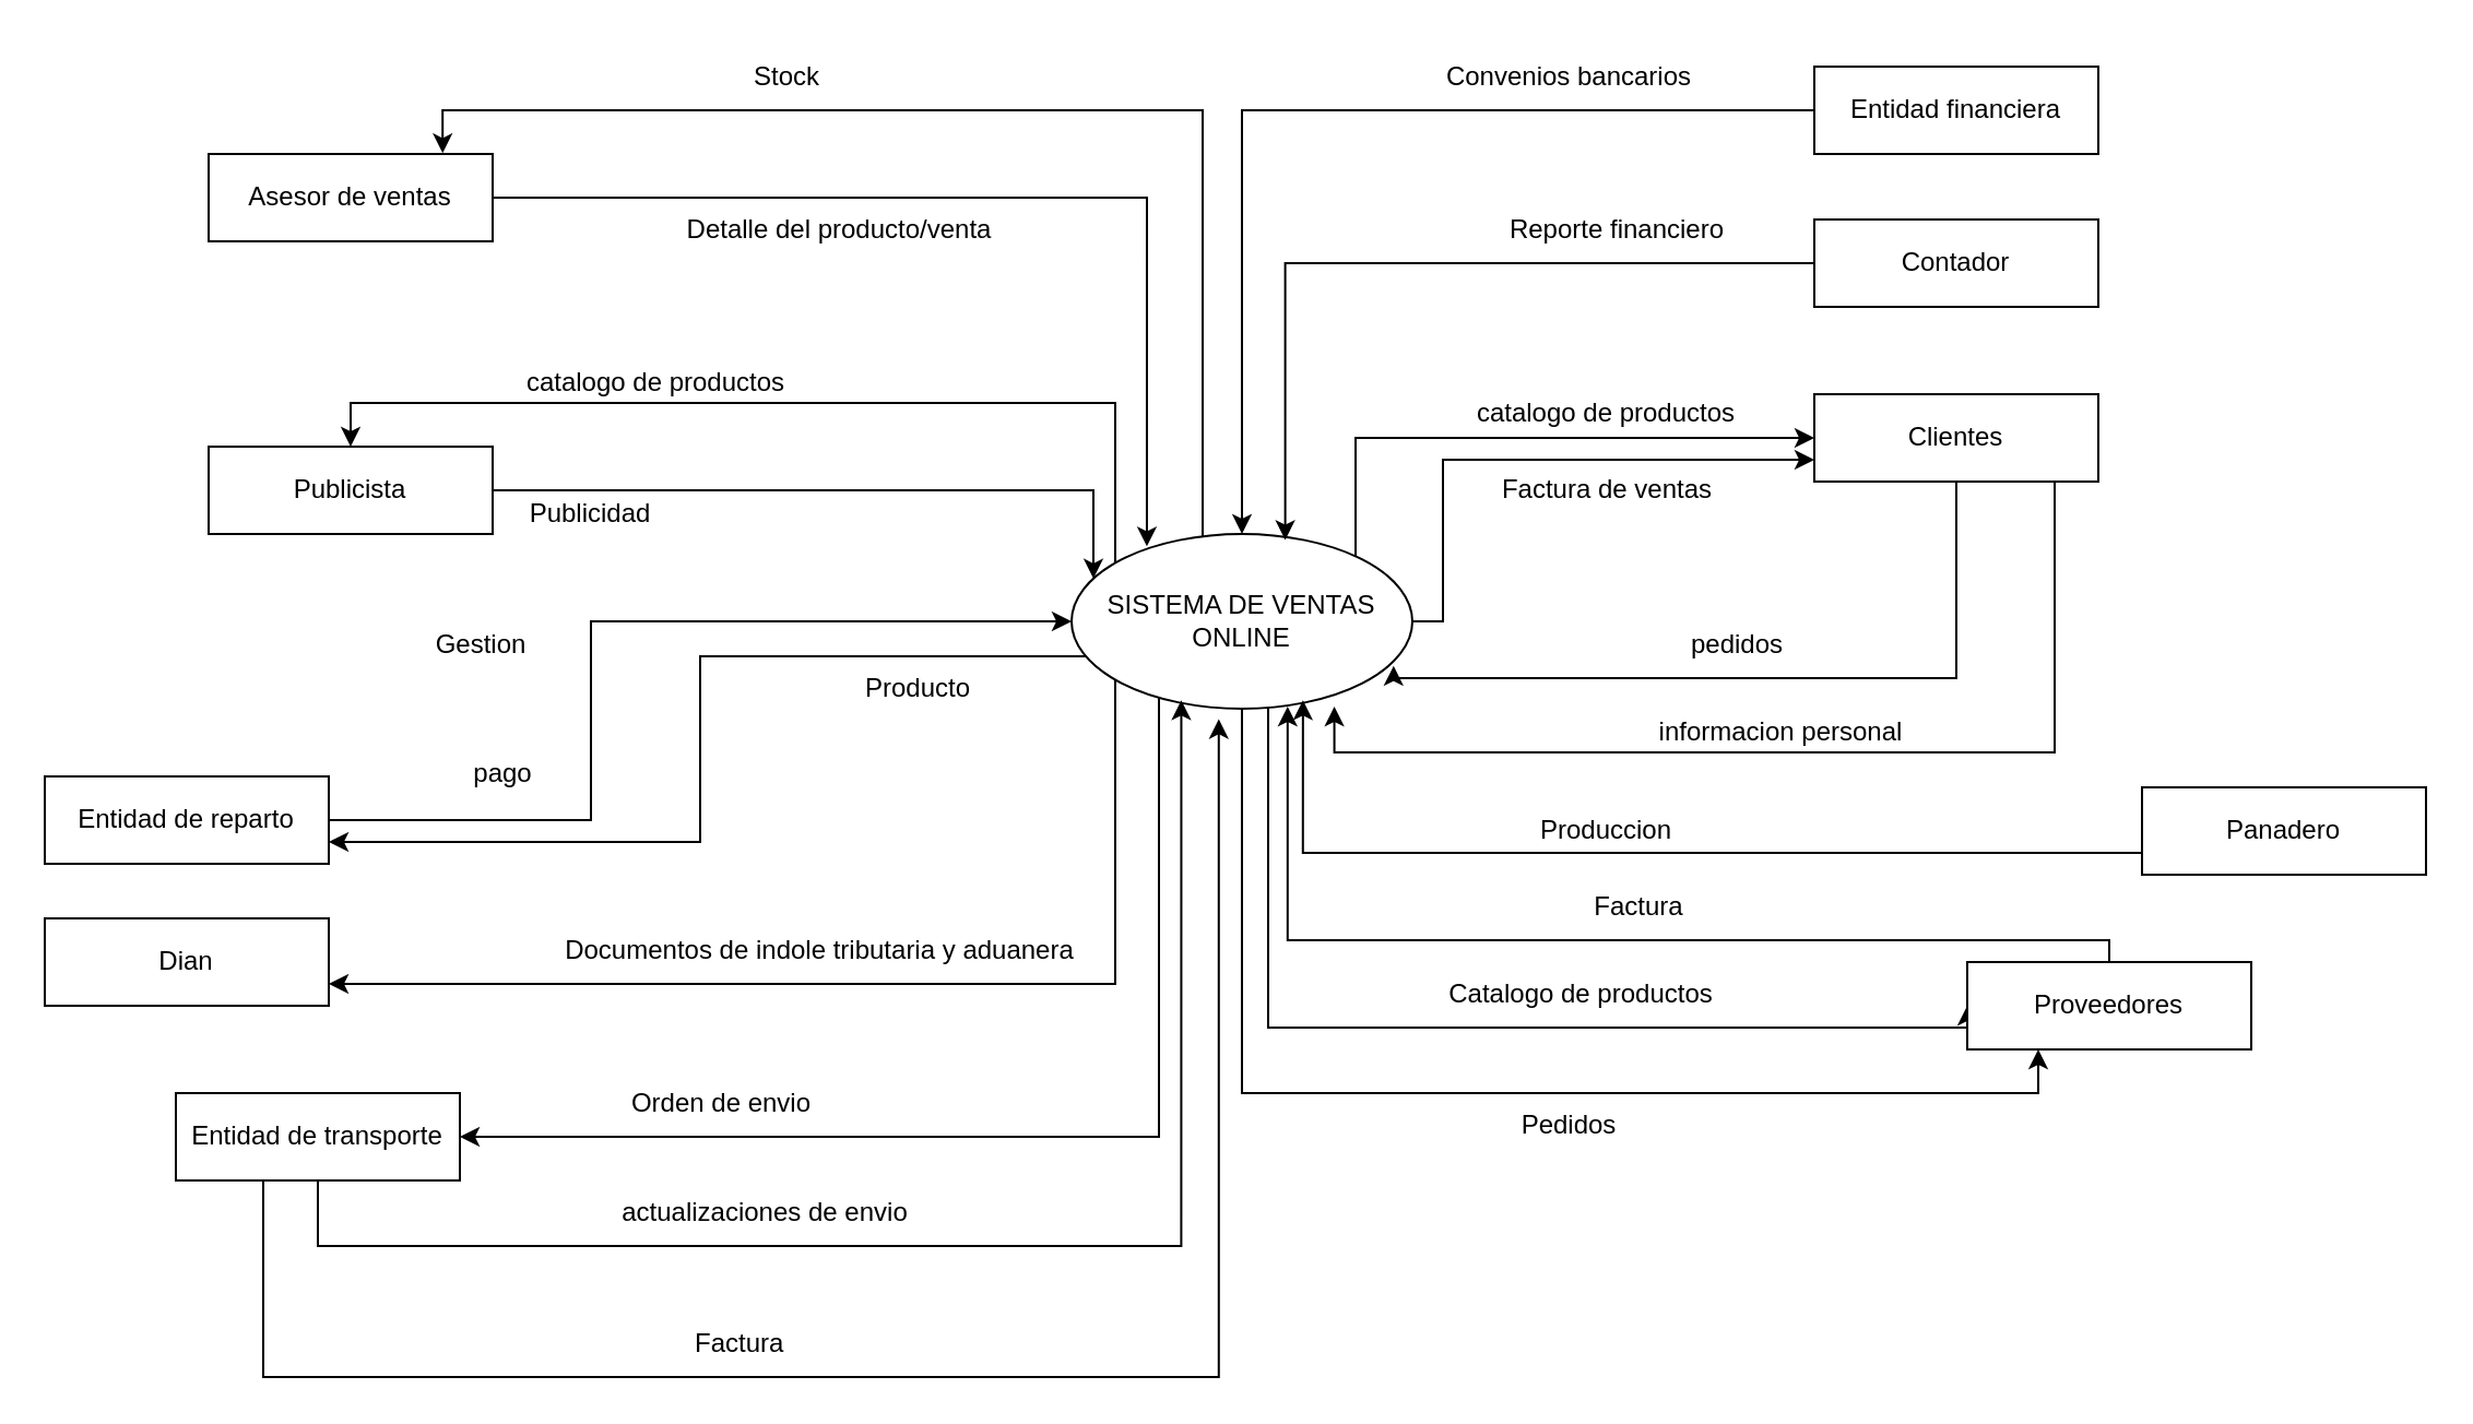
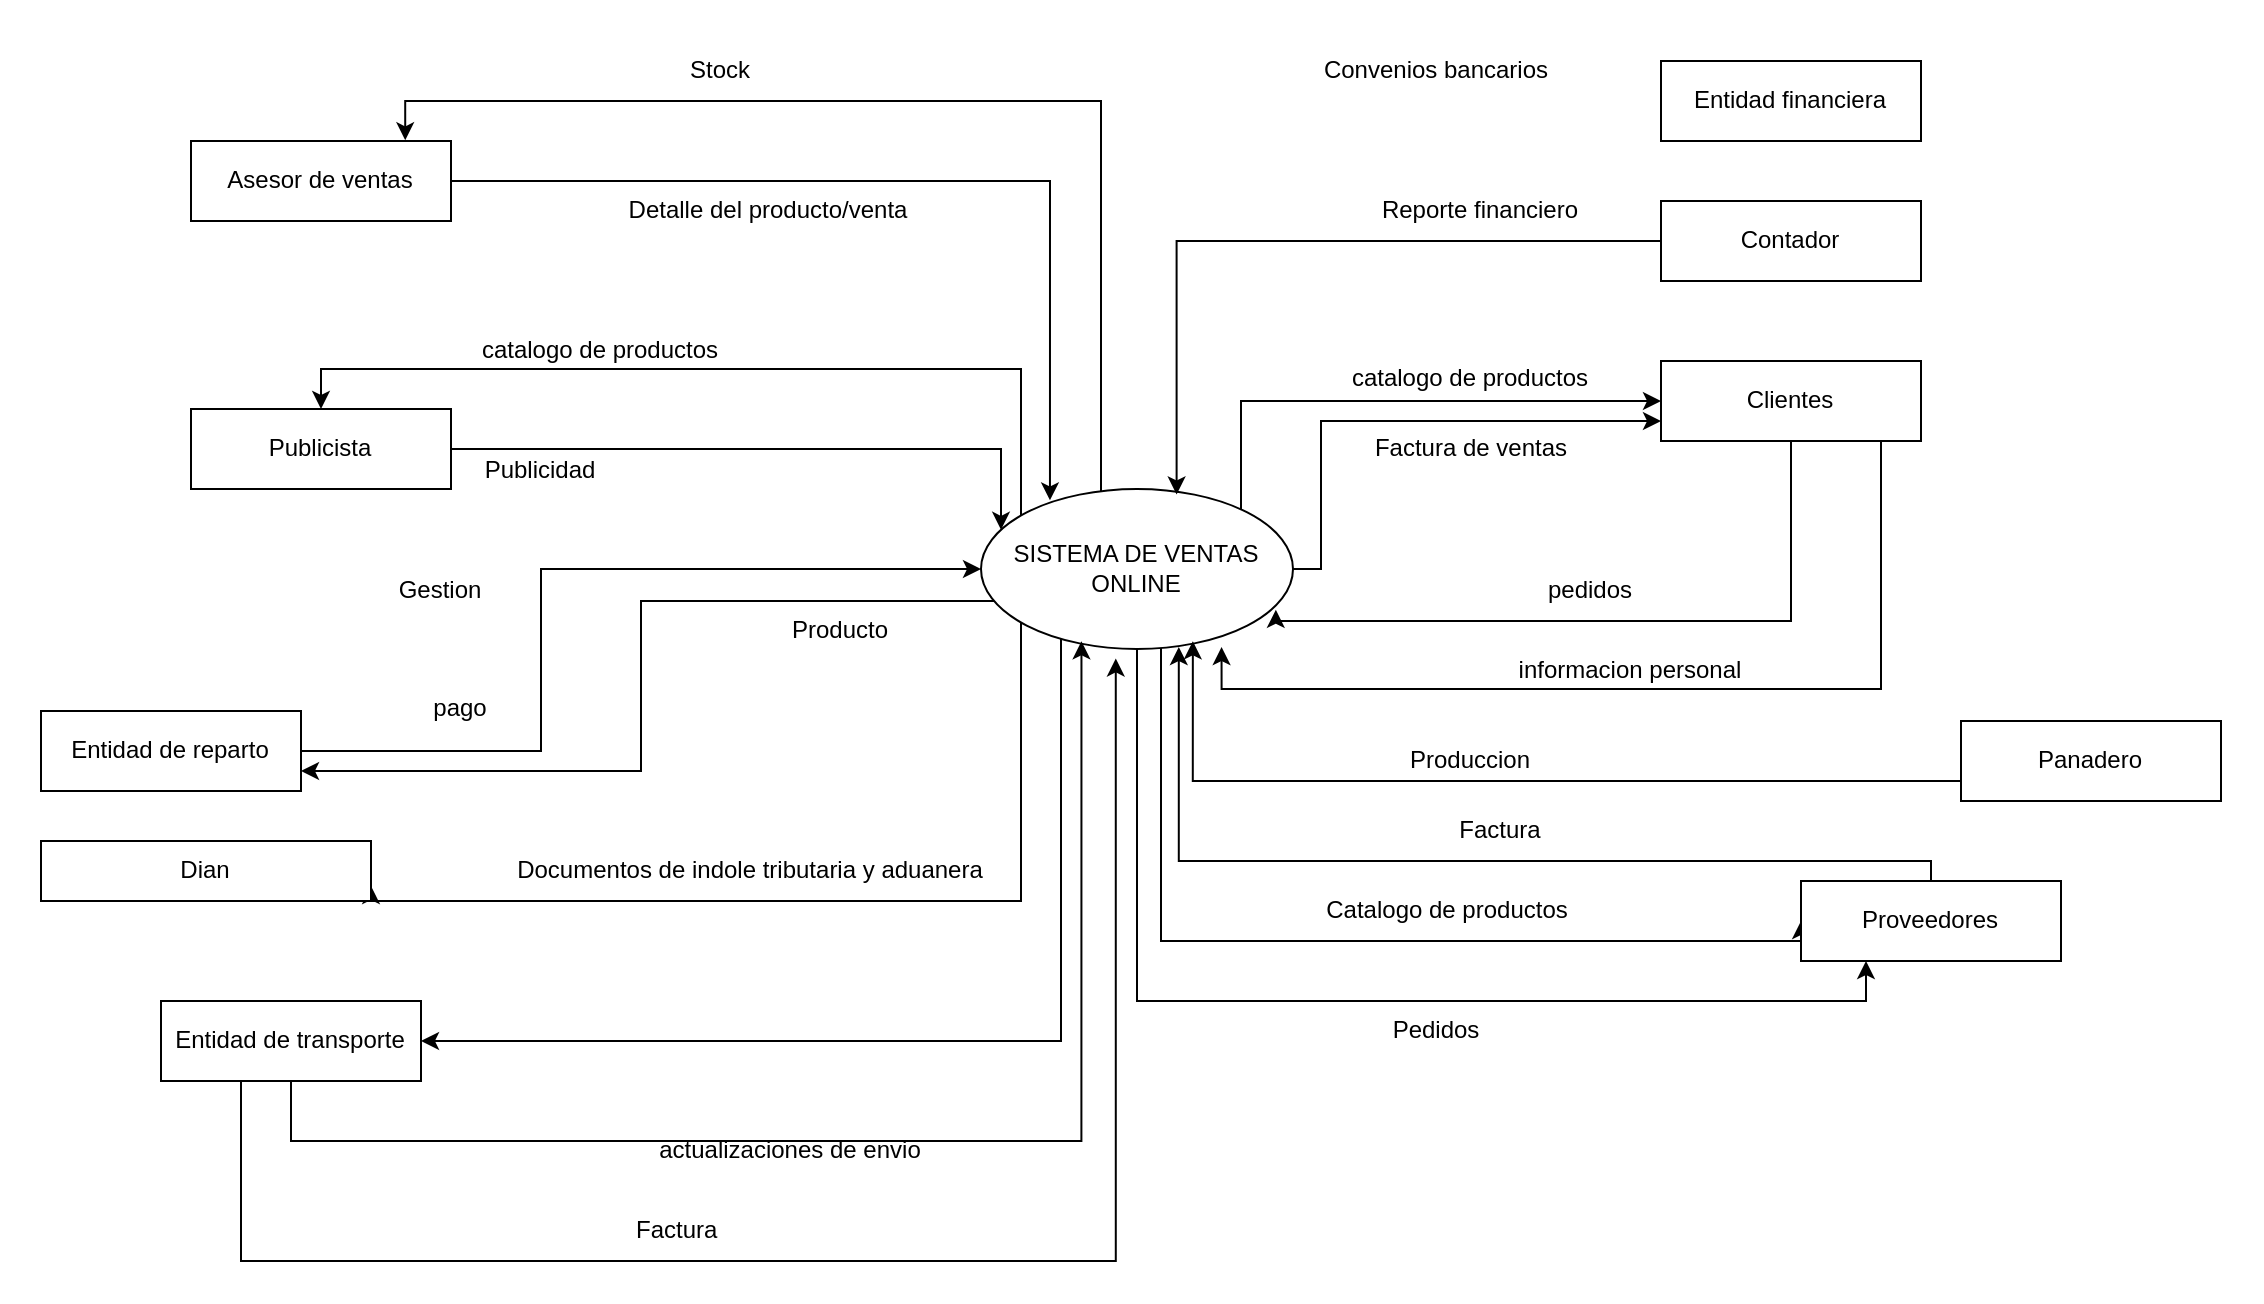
  <mxCell id="0" />
  <mxCell id="1" parent="0" />
  <mxCell id="2" style="edgeStyle=orthogonalEdgeStyle;rounded=0;orthogonalLoop=1;jettySize=auto;html=1;entryX=0.5;entryY=0;entryDx=0;entryDy=0;" edge="1" parent="1" source="10" target="20"><mxGeometry relative="1" as="geometry"><Array as="points"><mxPoint x="510" y="184" /><mxPoint x="160" y="184" /></Array></mxGeometry></mxCell>
  <mxCell id="3" style="edgeStyle=orthogonalEdgeStyle;rounded=0;orthogonalLoop=1;jettySize=auto;html=1;entryX=1;entryY=0.75;entryDx=0;entryDy=0;" edge="1" parent="1" source="10" target="24"><mxGeometry relative="1" as="geometry"><Array as="points"><mxPoint x="510" y="450" /></Array></mxGeometry></mxCell>
  <mxCell id="4" style="edgeStyle=orthogonalEdgeStyle;rounded=0;orthogonalLoop=1;jettySize=auto;html=1;entryX=1;entryY=0.5;entryDx=0;entryDy=0;" edge="1" parent="1" source="10" target="26"><mxGeometry relative="1" as="geometry"><Array as="points"><mxPoint x="530" y="520" /></Array></mxGeometry></mxCell>
  <mxCell id="5" style="edgeStyle=orthogonalEdgeStyle;rounded=0;orthogonalLoop=1;jettySize=auto;html=1;entryX=0;entryY=0.5;entryDx=0;entryDy=0;" edge="1" parent="1" source="10" target="30"><mxGeometry relative="1" as="geometry"><Array as="points"><mxPoint x="620" y="200" /></Array></mxGeometry></mxCell>
  <mxCell id="6" style="edgeStyle=orthogonalEdgeStyle;rounded=0;orthogonalLoop=1;jettySize=auto;html=1;entryX=0;entryY=0.75;entryDx=0;entryDy=0;" edge="1" parent="1" source="10" target="30"><mxGeometry relative="1" as="geometry"><Array as="points"><mxPoint x="660" y="284" /><mxPoint x="660" y="210" /></Array></mxGeometry></mxCell>
  <mxCell id="7" style="edgeStyle=orthogonalEdgeStyle;rounded=0;orthogonalLoop=1;jettySize=auto;html=1;entryX=0.25;entryY=1;entryDx=0;entryDy=0;" edge="1" parent="1" source="10" target="36"><mxGeometry relative="1" as="geometry"><Array as="points"><mxPoint x="568" y="500" /><mxPoint x="933" y="500" /></Array></mxGeometry></mxCell>
  <mxCell id="8" style="edgeStyle=orthogonalEdgeStyle;rounded=0;orthogonalLoop=1;jettySize=auto;html=1;entryX=0;entryY=0.5;entryDx=0;entryDy=0;" edge="1" parent="1" source="10" target="36"><mxGeometry relative="1" as="geometry"><Array as="points"><mxPoint x="580" y="470" /><mxPoint x="900" y="470" /></Array></mxGeometry></mxCell>
  <mxCell id="9" style="edgeStyle=orthogonalEdgeStyle;rounded=0;orthogonalLoop=1;jettySize=auto;html=1;entryX=1;entryY=0.75;entryDx=0;entryDy=0;" edge="1" parent="1" source="10" target="51"><mxGeometry relative="1" as="geometry"><Array as="points"><mxPoint x="320" y="300" /><mxPoint x="320" y="385" /></Array></mxGeometry></mxCell>
  <mxCell id="10" value="SISTEMA DE VENTAS ONLINE" style="ellipse;whiteSpace=wrap;html=1;" vertex="1" parent="1"><mxGeometry x="490" y="244" width="156" height="80" as="geometry" /></mxCell>
- <mxCell id="11" style="edgeStyle=orthogonalEdgeStyle;rounded=0;orthogonalLoop=1;jettySize=auto;html=1;entryX=0.5;entryY=0;entryDx=0;entryDy=0;" edge="1" parent="1" source="12" target="10"><mxGeometry relative="1" as="geometry" /></mxCell>
  <mxCell id="12" value="Entidad financiera" style="rounded=0;whiteSpace=wrap;html=1;" vertex="1" parent="1"><mxGeometry x="830" y="30" width="130" height="40" as="geometry" /></mxCell>
  <mxCell id="13" value="Convenios bancarios" style="text;html=1;align=center;verticalAlign=middle;whiteSpace=wrap;rounded=0;" vertex="1" parent="1"><mxGeometry x="647.5" y="20" width="140" height="30" as="geometry" /></mxCell>
  <mxCell id="14" value="Asesor de ventas" style="rounded=0;whiteSpace=wrap;html=1;" vertex="1" parent="1"><mxGeometry x="95" y="70" width="130" height="40" as="geometry" /></mxCell>
  <mxCell id="15" style="edgeStyle=orthogonalEdgeStyle;rounded=0;orthogonalLoop=1;jettySize=auto;html=1;entryX=0.221;entryY=0.071;entryDx=0;entryDy=0;entryPerimeter=0;" edge="1" parent="1" source="14" target="10"><mxGeometry relative="1" as="geometry" /></mxCell>
  <mxCell id="16" value="Stock" style="text;html=1;align=center;verticalAlign=middle;whiteSpace=wrap;rounded=0;" vertex="1" parent="1"><mxGeometry x="330" y="20" width="60" height="30" as="geometry" /></mxCell>
  <mxCell id="17" style="edgeStyle=orthogonalEdgeStyle;rounded=0;orthogonalLoop=1;jettySize=auto;html=1;entryX=0.824;entryY=-0.009;entryDx=0;entryDy=0;entryPerimeter=0;" edge="1" parent="1" source="10" target="14"><mxGeometry relative="1" as="geometry"><Array as="points"><mxPoint x="550" y="50" /><mxPoint x="202" y="50" /></Array></mxGeometry></mxCell>
  <mxCell id="18" value="Detalle del producto/venta" style="text;html=1;align=center;verticalAlign=middle;whiteSpace=wrap;rounded=0;" vertex="1" parent="1"><mxGeometry x="310" y="90" width="148" height="30" as="geometry" /></mxCell>
  <mxCell id="19" style="edgeStyle=orthogonalEdgeStyle;rounded=0;orthogonalLoop=1;jettySize=auto;html=1;" edge="1" parent="1" source="20" target="10"><mxGeometry relative="1" as="geometry"><Array as="points"><mxPoint x="500" y="224" /></Array></mxGeometry></mxCell>
  <mxCell id="20" value="Publicista" style="rounded=0;whiteSpace=wrap;html=1;" vertex="1" parent="1"><mxGeometry x="95" y="204" width="130" height="40" as="geometry" /></mxCell>
  <mxCell id="21" value="catalogo de productos" style="text;html=1;align=center;verticalAlign=middle;whiteSpace=wrap;rounded=0;" vertex="1" parent="1"><mxGeometry x="190" y="160" width="220" height="30" as="geometry" /></mxCell>
  <mxCell id="22" value="Publicidad" style="text;html=1;align=center;verticalAlign=middle;whiteSpace=wrap;rounded=0;" vertex="1" parent="1"><mxGeometry x="240" y="220" width="60" height="30" as="geometry" /></mxCell>
  <mxCell id="23" value="Gestion" style="text;html=1;align=center;verticalAlign=middle;whiteSpace=wrap;rounded=0;" vertex="1" parent="1"><mxGeometry x="160" y="280" width="120" height="30" as="geometry" /></mxCell>
- <mxCell id="24" value="Dian" style="rounded=0;whiteSpace=wrap;html=1;" vertex="1" parent="1"><mxGeometry x="20" y="420" width="130" height="40" as="geometry" /></mxCell>
+ <mxCell id="24" value="Dian" style="rounded=0;whiteSpace=wrap;html=1;" vertex="1" parent="1"><mxGeometry x="20" y="420" width="165" height="30" as="geometry" /></mxCell>
  <mxCell id="25" value="Documentos de indole tributaria y aduanera" style="text;html=1;align=center;verticalAlign=middle;whiteSpace=wrap;rounded=0;" vertex="1" parent="1"><mxGeometry x="250" y="420" width="250" height="30" as="geometry" /></mxCell>
  <mxCell id="26" value="Entidad de transporte" style="rounded=0;whiteSpace=wrap;html=1;" vertex="1" parent="1"><mxGeometry x="80" y="500" width="130" height="40" as="geometry" /></mxCell>
- <mxCell id="27" value="Orden de envio" style="text;html=1;align=center;verticalAlign=middle;whiteSpace=wrap;rounded=0;" vertex="1" parent="1"><mxGeometry x="280" y="490" width="100" height="30" as="geometry" /></mxCell>
- <mxCell id="28" value="actualizaciones de envio" style="text;html=1;align=center;verticalAlign=middle;whiteSpace=wrap;rounded=0;" vertex="1" parent="1"><mxGeometry x="280" y="540" width="140" height="30" as="geometry" /></mxCell>
+ <mxCell id="28" value="actualizaciones de envio" style="text;html=1;align=center;verticalAlign=middle;whiteSpace=wrap;rounded=0;" vertex="1" parent="1"><mxGeometry x="325" y="560" width="140" height="30" as="geometry" /></mxCell>
  <mxCell id="29" value="Factura&amp;nbsp;" style="text;html=1;align=center;verticalAlign=middle;whiteSpace=wrap;rounded=0;" vertex="1" parent="1"><mxGeometry x="310" y="600" width="60" height="30" as="geometry" /></mxCell>
  <mxCell id="30" value="Clientes" style="rounded=0;whiteSpace=wrap;html=1;" vertex="1" parent="1"><mxGeometry x="830" y="180" width="130" height="40" as="geometry" /></mxCell>
  <mxCell id="31" value="catalogo de productos" style="text;html=1;align=center;verticalAlign=middle;whiteSpace=wrap;rounded=0;" vertex="1" parent="1"><mxGeometry x="670" y="174" width="130" height="30" as="geometry" /></mxCell>
  <mxCell id="32" value="Factura de ventas" style="text;html=1;align=center;verticalAlign=middle;whiteSpace=wrap;rounded=0;" vertex="1" parent="1"><mxGeometry x="682.5" y="209" width="105" height="30" as="geometry" /></mxCell>
  <mxCell id="33" style="edgeStyle=orthogonalEdgeStyle;rounded=0;orthogonalLoop=1;jettySize=auto;html=1;entryX=0.945;entryY=0.755;entryDx=0;entryDy=0;entryPerimeter=0;" edge="1" parent="1" source="30" target="10"><mxGeometry relative="1" as="geometry"><Array as="points"><mxPoint x="895" y="310" /><mxPoint x="637" y="310" /></Array></mxGeometry></mxCell>
  <mxCell id="34" value="pedidos" style="text;html=1;align=center;verticalAlign=middle;whiteSpace=wrap;rounded=0;" vertex="1" parent="1"><mxGeometry x="760" y="280" width="70" height="30" as="geometry" /></mxCell>
  <mxCell id="35" value="informacion personal" style="text;html=1;align=center;verticalAlign=middle;whiteSpace=wrap;rounded=0;" vertex="1" parent="1"><mxGeometry x="750" y="320" width="130" height="30" as="geometry" /></mxCell>
  <mxCell id="36" value="Proveedores" style="rounded=0;whiteSpace=wrap;html=1;" vertex="1" parent="1"><mxGeometry x="900" y="440" width="130" height="40" as="geometry" /></mxCell>
  <mxCell id="37" style="edgeStyle=orthogonalEdgeStyle;rounded=0;orthogonalLoop=1;jettySize=auto;html=1;entryX=0.322;entryY=0.952;entryDx=0;entryDy=0;entryPerimeter=0;" edge="1" parent="1" source="26" target="10"><mxGeometry relative="1" as="geometry"><Array as="points"><mxPoint x="145" y="570" /><mxPoint x="540" y="570" /></Array></mxGeometry></mxCell>
  <mxCell id="38" style="edgeStyle=orthogonalEdgeStyle;rounded=0;orthogonalLoop=1;jettySize=auto;html=1;entryX=0.432;entryY=1.059;entryDx=0;entryDy=0;entryPerimeter=0;" edge="1" parent="1" source="26" target="10"><mxGeometry relative="1" as="geometry"><Array as="points"><mxPoint x="120" y="630" /><mxPoint x="557" y="630" /></Array></mxGeometry></mxCell>
  <mxCell id="39" value="Catalogo de productos" style="text;html=1;align=center;verticalAlign=middle;whiteSpace=wrap;rounded=0;" vertex="1" parent="1"><mxGeometry x="660" y="440" width="127" height="30" as="geometry" /></mxCell>
  <mxCell id="40" value="Pedidos" style="text;html=1;align=center;verticalAlign=middle;whiteSpace=wrap;rounded=0;" vertex="1" parent="1"><mxGeometry x="647.5" y="500" width="140" height="30" as="geometry" /></mxCell>
  <mxCell id="41" style="edgeStyle=orthogonalEdgeStyle;rounded=0;orthogonalLoop=1;jettySize=auto;html=1;entryX=0.771;entryY=0.988;entryDx=0;entryDy=0;entryPerimeter=0;" edge="1" parent="1" source="30" target="10"><mxGeometry relative="1" as="geometry"><Array as="points"><mxPoint x="940" y="344" /><mxPoint x="610" y="344" /></Array></mxGeometry></mxCell>
  <mxCell id="42" style="edgeStyle=orthogonalEdgeStyle;rounded=0;orthogonalLoop=1;jettySize=auto;html=1;entryX=0.634;entryY=0.988;entryDx=0;entryDy=0;entryPerimeter=0;" edge="1" parent="1" source="36" target="10"><mxGeometry relative="1" as="geometry"><Array as="points"><mxPoint x="965" y="430" /><mxPoint x="589" y="430" /></Array></mxGeometry></mxCell>
  <mxCell id="43" value="Factura" style="text;html=1;align=center;verticalAlign=middle;whiteSpace=wrap;rounded=0;" vertex="1" parent="1"><mxGeometry x="720" y="400" width="60" height="30" as="geometry" /></mxCell>
  <mxCell id="44" value="Contador" style="rounded=0;whiteSpace=wrap;html=1;" vertex="1" parent="1"><mxGeometry x="830" y="100" width="130" height="40" as="geometry" /></mxCell>
  <mxCell id="45" style="edgeStyle=orthogonalEdgeStyle;rounded=0;orthogonalLoop=1;jettySize=auto;html=1;entryX=0.627;entryY=0.034;entryDx=0;entryDy=0;entryPerimeter=0;" edge="1" parent="1" source="44" target="10"><mxGeometry relative="1" as="geometry" /></mxCell>
  <mxCell id="46" value="Reporte financiero" style="text;html=1;align=center;verticalAlign=middle;whiteSpace=wrap;rounded=0;" vertex="1" parent="1"><mxGeometry x="680" y="90" width="120" height="30" as="geometry" /></mxCell>
  <mxCell id="47" value="Panadero" style="rounded=0;whiteSpace=wrap;html=1;" vertex="1" parent="1"><mxGeometry x="980" y="360" width="130" height="40" as="geometry" /></mxCell>
  <mxCell id="48" value="Produccion" style="text;html=1;align=center;verticalAlign=middle;whiteSpace=wrap;rounded=0;" vertex="1" parent="1"><mxGeometry x="700" y="365" width="70" height="30" as="geometry" /></mxCell>
  <mxCell id="49" style="edgeStyle=orthogonalEdgeStyle;rounded=0;orthogonalLoop=1;jettySize=auto;html=1;entryX=0.679;entryY=0.952;entryDx=0;entryDy=0;entryPerimeter=0;" edge="1" parent="1" source="47" target="10"><mxGeometry relative="1" as="geometry"><Array as="points"><mxPoint x="596" y="390" /></Array></mxGeometry></mxCell>
  <mxCell id="50" style="edgeStyle=orthogonalEdgeStyle;rounded=0;orthogonalLoop=1;jettySize=auto;html=1;entryX=0;entryY=0.5;entryDx=0;entryDy=0;" edge="1" parent="1" source="51" target="10"><mxGeometry relative="1" as="geometry"><Array as="points"><mxPoint x="270" y="375" /><mxPoint x="270" y="284" /></Array></mxGeometry></mxCell>
  <mxCell id="51" value="Entidad de reparto" style="rounded=0;whiteSpace=wrap;html=1;" vertex="1" parent="1"><mxGeometry x="20" y="355" width="130" height="40" as="geometry" /></mxCell>
  <mxCell id="52" value="Producto" style="text;html=1;align=center;verticalAlign=middle;whiteSpace=wrap;rounded=0;" vertex="1" parent="1"><mxGeometry x="390" y="300" width="60" height="30" as="geometry" /></mxCell>
  <mxCell id="53" value="pago" style="text;html=1;align=center;verticalAlign=middle;whiteSpace=wrap;rounded=0;" vertex="1" parent="1"><mxGeometry x="200" y="339" width="60" height="30" as="geometry" /></mxCell>
